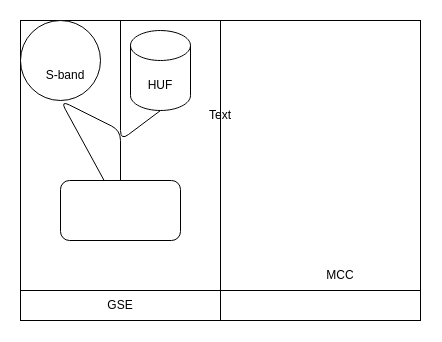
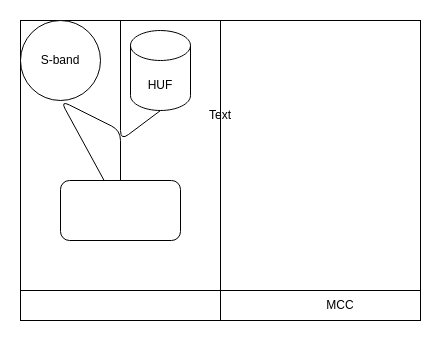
  <mxCell id="0" />
  <mxCell id="1" parent="0" />
  <mxCell id="2" value="" style="rounded=0;whiteSpace=wrap;html=1;" vertex="1" parent="1"><mxGeometry x="20" y="20" width="200" height="300" as="geometry" /></mxCell>
  <mxCell id="3" value="" style="rounded=0;whiteSpace=wrap;html=1;" vertex="1" parent="1"><mxGeometry x="220" y="20" width="200" height="300" as="geometry" /></mxCell>
- <mxCell id="4" value="MCC" style="text;html=1;strokeColor=none;fillColor=none;align=center;verticalAlign=middle;whiteSpace=wrap;rounded=0;" vertex="1" parent="1"><mxGeometry x="310" y="260" width="60" height="30" as="geometry" /></mxCell>
- <mxCell id="5" value="GSE" style="text;html=1;strokeColor=none;fillColor=none;align=center;verticalAlign=middle;whiteSpace=wrap;rounded=0;" vertex="1" parent="1"><mxGeometry x="90" y="290" width="60" height="30" as="geometry" /></mxCell>
+ <mxCell id="4" value="MCC" style="text;html=1;strokeColor=none;fillColor=none;align=center;verticalAlign=middle;whiteSpace=wrap;rounded=0;" vertex="1" parent="1"><mxGeometry x="310" y="290" width="60" height="30" as="geometry" /></mxCell>
  <mxCell id="6" value="" style="endArrow=none;html=1;" edge="1" parent="1"><mxGeometry width="50" height="50" relative="1" as="geometry"><mxPoint x="20" y="290" as="sourcePoint" /><mxPoint x="420" y="290" as="targetPoint" /></mxGeometry></mxCell>
  <mxCell id="7" value="" style="ellipse;whiteSpace=wrap;html=1;aspect=fixed;" vertex="1" parent="1"><mxGeometry x="20" y="20" width="80" height="80" as="geometry" /></mxCell>
- <mxCell id="8" value="S-band" style="text;html=1;strokeColor=none;fillColor=none;align=center;verticalAlign=middle;whiteSpace=wrap;rounded=0;" vertex="1" parent="1"><mxGeometry x="35" y="60" width="60" height="30" as="geometry" /></mxCell>
+ <mxCell id="8" value="S-band" style="text;html=1;strokeColor=none;fillColor=none;align=center;verticalAlign=middle;whiteSpace=wrap;rounded=0;" vertex="1" parent="1"><mxGeometry x="30" y="45" width="60" height="30" as="geometry" /></mxCell>
  <mxCell id="9" value="" style="shape=cylinder3;whiteSpace=wrap;html=1;boundedLbl=1;backgroundOutline=1;size=15;" vertex="1" parent="1"><mxGeometry x="130" y="30" width="60" height="80" as="geometry" /></mxCell>
  <mxCell id="10" value="HUF" style="text;html=1;strokeColor=none;fillColor=none;align=center;verticalAlign=middle;whiteSpace=wrap;rounded=0;" vertex="1" parent="1"><mxGeometry x="130" y="70" width="60" height="30" as="geometry" /></mxCell>
  <mxCell id="11" value="" style="endArrow=none;html=1;" edge="1" parent="1" target="13"><mxGeometry width="50" height="50" relative="1" as="geometry"><mxPoint x="120" y="180" as="sourcePoint" /><mxPoint x="70" y="100" as="targetPoint" /><Array as="points"><mxPoint x="120" y="130" /><mxPoint x="60" y="100" /></Array></mxGeometry></mxCell>
  <mxCell id="12" value="" style="endArrow=none;html=1;" edge="1" parent="1" source="2"><mxGeometry width="50" height="50" relative="1" as="geometry"><mxPoint x="110" y="160" as="sourcePoint" /><mxPoint x="160" y="110" as="targetPoint" /><Array as="points"><mxPoint x="120" y="140" /></Array></mxGeometry></mxCell>
  <mxCell id="13" value="" style="rounded=1;whiteSpace=wrap;html=1;" vertex="1" parent="1"><mxGeometry x="60" y="180" width="120" height="60" as="geometry" /></mxCell>
  <mxCell id="14" value="Text" style="text;html=1;strokeColor=none;fillColor=none;align=center;verticalAlign=middle;whiteSpace=wrap;rounded=0;" vertex="1" parent="1"><mxGeometry x="190" y="100" width="60" height="30" as="geometry" /></mxCell>
